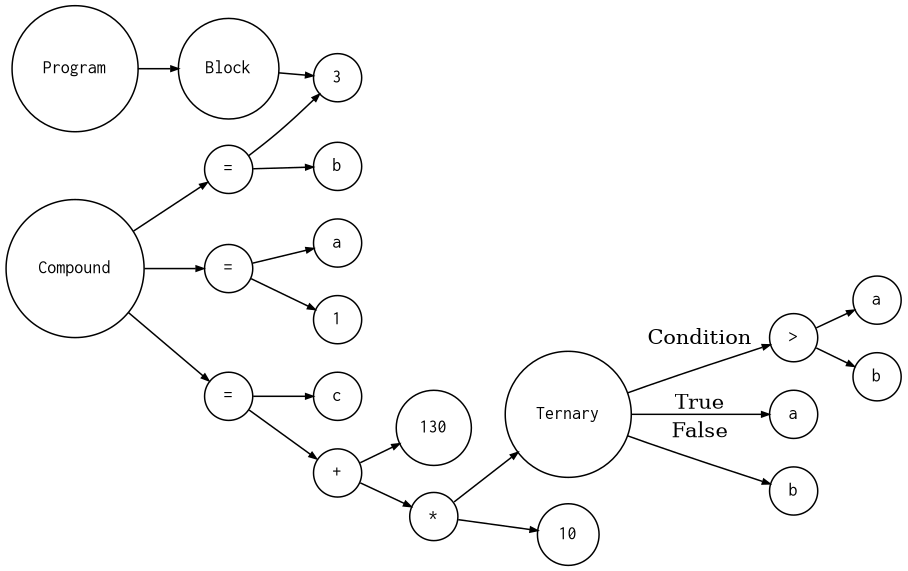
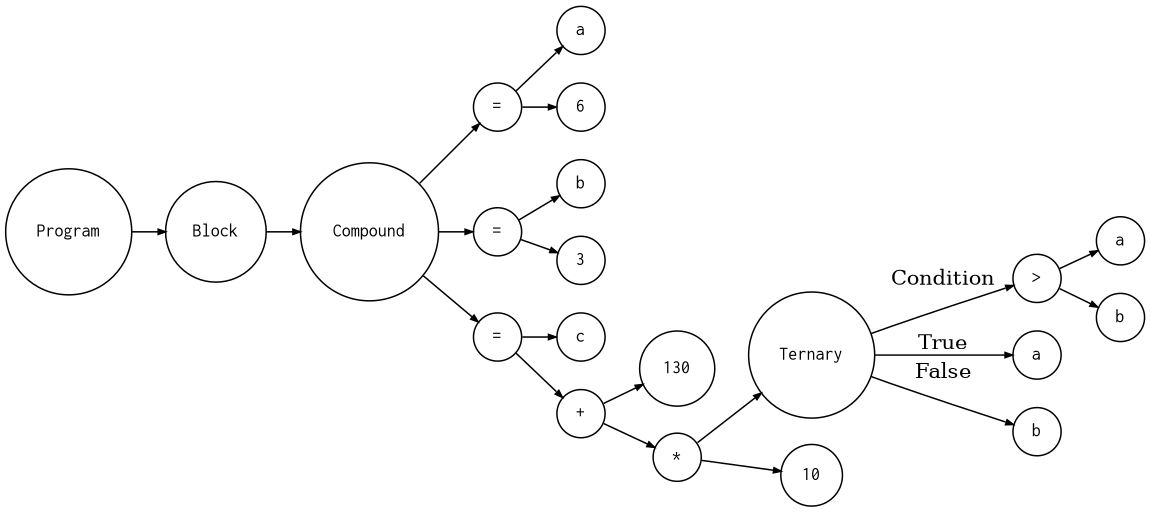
  digraph {
    rankdir=LR
    ranksep=.3
    node [fontname=Courier fontsize=12 shape=circle]
    edge [arrowsize=.5]
    n1 [height=.1 label=Program]
    n2 [height=.1 label=Block]
    n3 [height=.1 label=Compound]
    n4 [height=.1 label="="]
    n5 [height=.1 label="="]
    n6 [height=.1 label="="]
    n7 [height=.1 label=a]
-   n8 [height=.1 label=1]
+   n8 [height=.1 label=6]
    n9 [height=.1 label=b]
    n10 [height=.1 label=3]
    n11 [height=.1 label=c]
    n12 [height=.1 label="+"]
    n13 [height=.1 label=130]
    n14 [height=.1 label="*"]
    n15 [height=.1 label=Ternary]
    n16 [height=.1 label=10]
    n17 [height=.1 label=">"]
    n18 [height=.1 label=a]
    n19 [height=.1 label=b]
    n20 [height=.1 label=a]
    n21 [height=.1 label=b]
    n1 -> n2
-   n2 -> n10
+   n2 -> n3
    n3 -> n4
    n3 -> n5
    n3 -> n6
    n4 -> n7
    n4 -> n8
    n5 -> n9
    n5 -> n10
    n6 -> n11
    n6 -> n12
    n12 -> n13
    n12 -> n14
    n14 -> n15
    n14 -> n16
    n15 -> n17 [label=Condition]
    n15 -> n18 [label=True]
    n15 -> n19 [label=False]
    n17 -> n20
    n17 -> n21
  }
